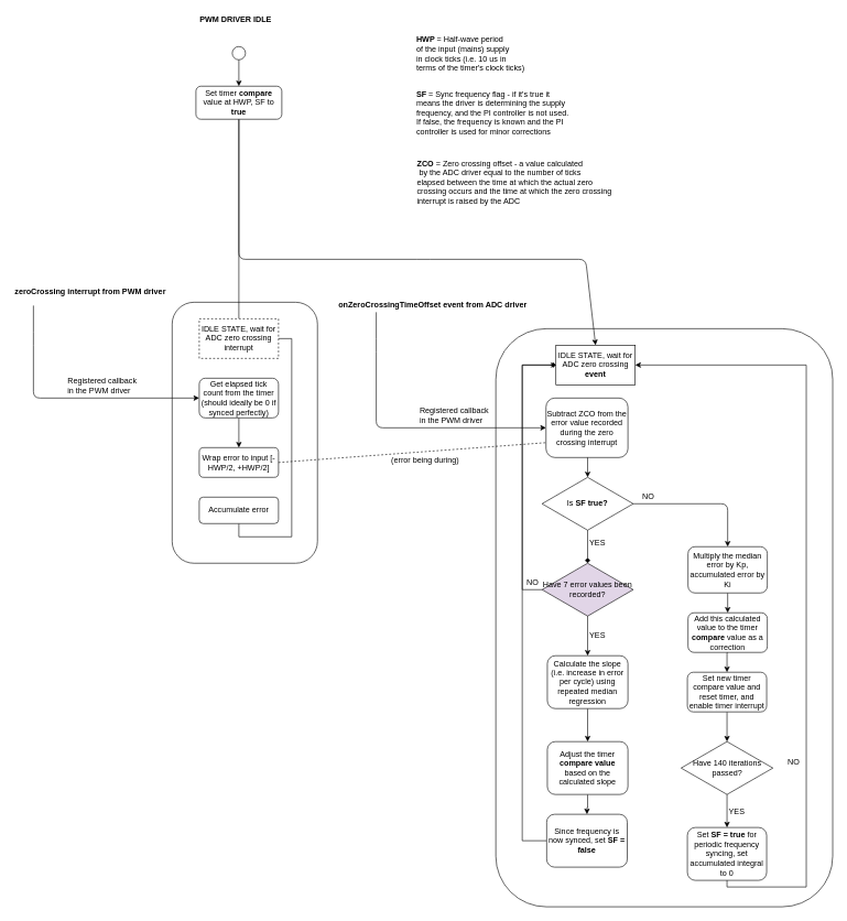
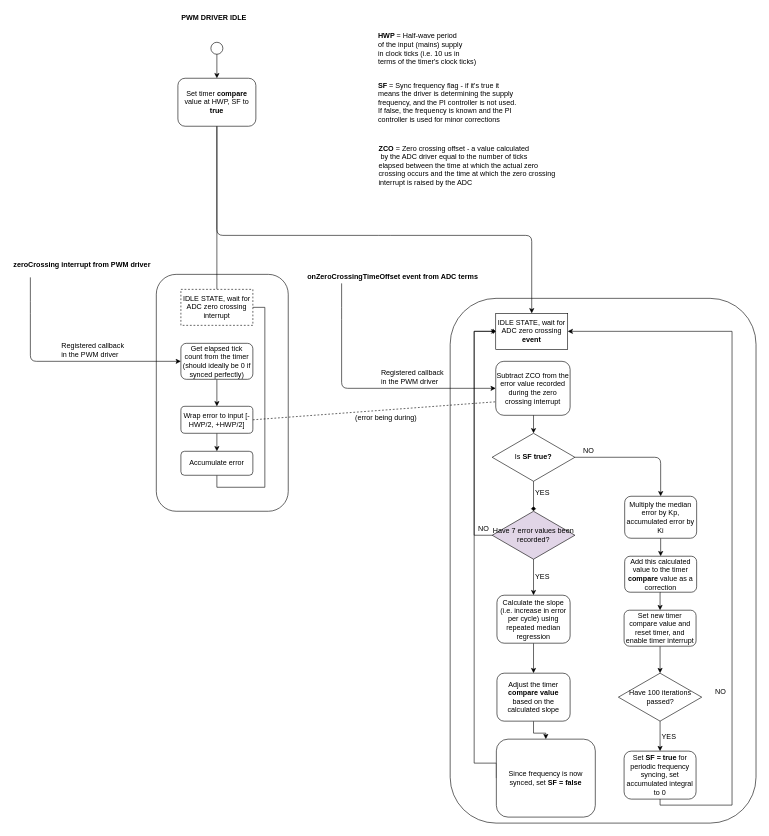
  <mxCell id="0" />
  <mxCell id="1" parent="0" />
  <mxCell id="2" value="" style="rounded=1;whiteSpace=wrap;html=1;" vertex="1" parent="1"><mxGeometry x="750" y="497" width="510" height="875" as="geometry" /></mxCell>
  <mxCell id="3" value="" style="rounded=1;whiteSpace=wrap;html=1;" parent="1" vertex="1"><mxGeometry x="260" y="457" width="220" height="395" as="geometry" /></mxCell>
  <mxCell id="4" value="" style="ellipse;whiteSpace=wrap;html=1;" parent="1" vertex="1"><mxGeometry x="351" y="70" width="20" height="20" as="geometry" /></mxCell>
  <mxCell id="5" value="" style="edgeStyle=orthogonalEdgeStyle;rounded=0;orthogonalLoop=1;jettySize=auto;html=1;entryX=0.5;entryY=0;entryDx=0;entryDy=0;endArrow=none;" parent="1" source="6" target="15" edge="1"><mxGeometry relative="1" as="geometry"><mxPoint x="500" y="281" as="targetPoint" /></mxGeometry></mxCell>
- <mxCell id="6" value="Set timer &lt;b&gt;compare&lt;/b&gt; value at HWP, SF to &lt;b&gt;true&lt;/b&gt;" style="rounded=1;whiteSpace=wrap;html=1;" parent="1" vertex="1"><mxGeometry x="296" y="130" width="130" height="50" as="geometry" /></mxCell>
+ <mxCell id="6" value="Set timer &lt;b&gt;compare&lt;/b&gt; value at HWP, SF to &lt;b&gt;true&lt;/b&gt;" style="rounded=1;whiteSpace=wrap;html=1;" parent="1" vertex="1"><mxGeometry x="296" y="130" width="130" height="80" as="geometry" /></mxCell>
  <mxCell id="7" value="" style="endArrow=classic;html=1;exitX=0.5;exitY=1;exitDx=0;exitDy=0;entryX=0.5;entryY=0;entryDx=0;entryDy=0;" parent="1" source="4" target="6" edge="1"><mxGeometry width="50" height="50" relative="1" as="geometry"><mxPoint x="296" y="480" as="sourcePoint" /><mxPoint x="346" y="430" as="targetPoint" /></mxGeometry></mxCell>
  <mxCell id="8" value="" style="edgeStyle=orthogonalEdgeStyle;rounded=0;orthogonalLoop=1;jettySize=auto;html=1;" parent="1" source="9" target="11" edge="1"><mxGeometry relative="1" as="geometry" /></mxCell>
  <mxCell id="9" value="Get elapsed tick count from the timer (should ideally be 0 if synced perfectly)" style="rounded=1;whiteSpace=wrap;html=1;" parent="1" vertex="1"><mxGeometry x="301" y="572" width="120" height="60" as="geometry" /></mxCell>
+ <mxCell id="10" style="edgeStyle=orthogonalEdgeStyle;rounded=0;orthogonalLoop=1;jettySize=auto;html=1;exitX=0.5;exitY=1;exitDx=0;exitDy=0;entryX=0.5;entryY=0;entryDx=0;entryDy=0;" parent="1" source="11" target="19" edge="1"><mxGeometry relative="1" as="geometry" /></mxCell>
  <mxCell id="11" value="Wrap error to input [-HWP/2, +HWP/2]" style="rounded=1;whiteSpace=wrap;html=1;" parent="1" vertex="1"><mxGeometry x="301" y="677" width="120" height="45" as="geometry" /></mxCell>
  <mxCell id="12" value="&lt;b&gt;PWM DRIVER IDLE&lt;/b&gt;" style="text;html=1;resizable=0;points=[];autosize=1;align=left;verticalAlign=top;spacingTop=-4;" parent="1" vertex="1"><mxGeometry x="300" y="20" width="130" height="10" as="geometry" /></mxCell>
  <mxCell id="13" value="" style="endArrow=classic;html=1;entryX=0;entryY=0.5;entryDx=0;entryDy=0;" parent="1" target="9" edge="1"><mxGeometry width="50" height="50" relative="1" as="geometry"><mxPoint x="50" y="462" as="sourcePoint" /><mxPoint x="280" y="592" as="targetPoint" /><Array as="points"><mxPoint x="50" y="512" /><mxPoint x="50" y="602" /></Array></mxGeometry></mxCell>
  <mxCell id="14" value="&lt;b&gt;zeroCrossing interrupt from PWM driver&lt;/b&gt;" style="text;html=1;resizable=0;points=[];autosize=1;align=left;verticalAlign=top;spacingTop=-4;" parent="1" vertex="1"><mxGeometry x="20" y="432" width="240" height="10" as="geometry" /></mxCell>
  <mxCell id="15" value="IDLE STATE, wait for ADC zero crossing interrupt" style="rounded=0;whiteSpace=wrap;html=1;dashed=1;" parent="1" vertex="1"><mxGeometry x="301" y="482" width="120" height="60" as="geometry" /></mxCell>
  <mxCell id="16" value="Registered callback &lt;br&gt;in the PWM driver" style="text;html=1;resizable=0;points=[];autosize=1;align=left;verticalAlign=top;spacingTop=-4;" parent="1" vertex="1"><mxGeometry x="100" y="567" width="120" height="30" as="geometry" /></mxCell>
  <mxCell id="17" value="&lt;b&gt;HWP &lt;/b&gt;= Half-wave period &lt;br&gt;of the input (mains) supply&lt;br&gt;in clock ticks (i.e. 10 us in&amp;nbsp;&lt;br&gt;terms of the timer's clock ticks)" style="text;html=1;resizable=0;points=[];autosize=1;align=left;verticalAlign=top;spacingTop=-4;" parent="1" vertex="1"><mxGeometry x="628" y="50" width="180" height="50" as="geometry" /></mxCell>
  <mxCell id="18" style="edgeStyle=orthogonalEdgeStyle;rounded=0;orthogonalLoop=1;jettySize=auto;html=1;exitX=0.5;exitY=1;exitDx=0;exitDy=0;entryX=1;entryY=0.5;entryDx=0;entryDy=0;endArrow=none;" edge="1" parent="1" source="19" target="15"><mxGeometry relative="1" as="geometry"><Array as="points"><mxPoint x="361" y="812" /><mxPoint x="441" y="812" /><mxPoint x="441" y="512" /></Array></mxGeometry></mxCell>
  <mxCell id="19" value="Accumulate error" style="rounded=1;whiteSpace=wrap;html=1;" parent="1" vertex="1"><mxGeometry x="301" y="752" width="120" height="40" as="geometry" /></mxCell>
  <mxCell id="20" value="&lt;b&gt;SF&lt;/b&gt; = Sync frequency flag - if it's true it&lt;br&gt;means the driver is determining the supply&lt;br&gt;frequency, and the PI controller is not used.&lt;br&gt;If false, the frequency is known and the PI&lt;br&gt;controller is used for minor corrections" style="text;html=1;resizable=0;points=[];autosize=1;align=left;verticalAlign=top;spacingTop=-4;" vertex="1" parent="1"><mxGeometry x="628" y="132" width="250" height="70" as="geometry" /></mxCell>
  <mxCell id="21" value="" style="endArrow=classic;html=1;entryX=0;entryY=0.5;entryDx=0;entryDy=0;" edge="1" parent="1" target="27"><mxGeometry width="50" height="50" relative="1" as="geometry"><mxPoint x="569" y="472" as="sourcePoint" /><mxPoint x="820" y="612" as="targetPoint" /><Array as="points"><mxPoint x="569" y="522" /><mxPoint x="569" y="647" /></Array></mxGeometry></mxCell>
- <mxCell id="22" value="&lt;span style=&quot;font-size: 12px&quot;&gt;&lt;b&gt;onZeroCrossingTimeOffset event&amp;nbsp;&lt;/b&gt;&lt;/span&gt;&lt;b&gt;from ADC driver&lt;/b&gt;" style="text;html=1;resizable=0;points=[];autosize=1;align=left;verticalAlign=top;spacingTop=-4;" vertex="1" parent="1"><mxGeometry x="510" y="452" width="300" height="10" as="geometry" /></mxCell>
+ <mxCell id="22" value="&lt;span style=&quot;font-size: 12px&quot;&gt;&lt;b&gt;onZeroCrossingTimeOffset event&amp;nbsp;&lt;/b&gt;&lt;/span&gt;&lt;b&gt;from ADC terms&lt;/b&gt;" style="text;html=1;resizable=0;points=[];autosize=1;align=left;verticalAlign=top;spacingTop=-4;" vertex="1" parent="1"><mxGeometry x="510" y="452" width="300" height="10" as="geometry" /></mxCell>
  <mxCell id="23" value="Registered callback &lt;br&gt;in the PWM driver" style="text;html=1;resizable=0;points=[];autosize=1;align=left;verticalAlign=top;spacingTop=-4;" vertex="1" parent="1"><mxGeometry x="633" y="612" width="120" height="30" as="geometry" /></mxCell>
- <mxCell id="24" value="IDLE STATE, wait for ADC zero crossing &lt;b&gt;event&lt;/b&gt;" style="rounded=0;whiteSpace=wrap;html=1;" vertex="1" parent="1"><mxGeometry x="841" y="522" width="120" height="60" as="geometry" /></mxCell>
+ <mxCell id="24" value="IDLE STATE, wait for ADC zero crossing &lt;b&gt;event&lt;/b&gt;" style="rounded=0;whiteSpace=wrap;html=1;" vertex="1" parent="1"><mxGeometry x="826" y="522" width="120" height="60" as="geometry" /></mxCell>
  <mxCell id="25" value="" style="endArrow=classic;html=1;entryX=0.5;entryY=0;entryDx=0;entryDy=0;exitX=0.5;exitY=1;exitDx=0;exitDy=0;" edge="1" parent="1" source="6" target="24"><mxGeometry width="50" height="50" relative="1" as="geometry"><mxPoint x="366" y="732" as="sourcePoint" /><mxPoint x="40" y="1212" as="targetPoint" /><Array as="points"><mxPoint x="361" y="392" /><mxPoint x="640" y="392" /><mxPoint x="886" y="392" /></Array></mxGeometry></mxCell>
  <mxCell id="26" style="edgeStyle=orthogonalEdgeStyle;rounded=0;orthogonalLoop=1;jettySize=auto;html=1;exitX=0.5;exitY=1;exitDx=0;exitDy=0;entryX=0.5;entryY=0;entryDx=0;entryDy=0;" edge="1" parent="1" source="27" target="29"><mxGeometry relative="1" as="geometry" /></mxCell>
  <mxCell id="27" value="Subtract ZCO from the error value recorded during the zero crossing interrupt" style="rounded=1;whiteSpace=wrap;html=1;" vertex="1" parent="1"><mxGeometry x="826" y="602" width="124" height="90" as="geometry" /></mxCell>
  <mxCell id="28" value="&lt;b&gt;ZCO &lt;/b&gt;= Zero crossing offset - a value calculated&lt;br&gt;&amp;nbsp;by the ADC driver equal to the number of ticks&lt;br&gt;elapsed between the time at which the actual zero&lt;br&gt;crossing occurs and the time at which the zero crossing&lt;br&gt;interrupt is raised by the ADC" style="text;html=1;resizable=0;points=[];autosize=1;align=left;verticalAlign=top;spacingTop=-4;" vertex="1" parent="1"><mxGeometry x="629" y="237" width="310" height="70" as="geometry" /></mxCell>
  <mxCell id="29" value="Is &lt;b&gt;SF true?&lt;/b&gt;" style="rhombus;whiteSpace=wrap;html=1;" vertex="1" parent="1"><mxGeometry x="820" y="722" width="138" height="80" as="geometry" /></mxCell>
  <mxCell id="30" value="Have 7 error values been recorded?" style="rhombus;whiteSpace=wrap;html=1;fillColor=#e1d5e7;" vertex="1" parent="1"><mxGeometry x="820" y="852" width="138" height="80" as="geometry" /></mxCell>
  <mxCell id="31" value="" style="group" vertex="1" connectable="0" parent="1"><mxGeometry x="790" y="552" width="35" height="340" as="geometry" /></mxCell>
  <mxCell id="32" style="edgeStyle=orthogonalEdgeStyle;rounded=0;orthogonalLoop=1;jettySize=auto;html=1;exitX=0;exitY=0.5;exitDx=0;exitDy=0;entryX=0;entryY=0.5;entryDx=0;entryDy=0;endArrow=open;" edge="1" parent="31" source="30" target="24"><mxGeometry relative="1" as="geometry"><Array as="points"><mxPoint y="340" /><mxPoint /></Array></mxGeometry></mxCell>
  <mxCell id="33" value="NO" style="text;html=1;resizable=0;points=[];autosize=1;align=left;verticalAlign=top;spacingTop=-4;" vertex="1" parent="31"><mxGeometry x="5" y="320" width="30" height="10" as="geometry" /></mxCell>
  <mxCell id="34" value="" style="edgeStyle=orthogonalEdgeStyle;rounded=0;orthogonalLoop=1;jettySize=auto;html=1;" edge="1" parent="1" source="35" target="37"><mxGeometry relative="1" as="geometry" /></mxCell>
  <mxCell id="35" value="Calculate the slope (i.e. increase in error per cycle) using repeated median regression" style="rounded=1;whiteSpace=wrap;html=1;" vertex="1" parent="1"><mxGeometry x="828" y="992" width="122" height="80" as="geometry" /></mxCell>
  <mxCell id="36" value="" style="edgeStyle=orthogonalEdgeStyle;rounded=0;orthogonalLoop=1;jettySize=auto;html=1;" edge="1" parent="1" source="37" target="39"><mxGeometry relative="1" as="geometry" /></mxCell>
  <mxCell id="37" value="Adjust the timer &lt;b&gt;compare value &lt;/b&gt;based on the calculated slope" style="rounded=1;whiteSpace=wrap;html=1;" vertex="1" parent="1"><mxGeometry x="828" y="1122" width="122" height="80" as="geometry" /></mxCell>
  <mxCell id="38" style="edgeStyle=orthogonalEdgeStyle;rounded=0;orthogonalLoop=1;jettySize=auto;html=1;exitX=0;exitY=0.5;exitDx=0;exitDy=0;entryX=0;entryY=0.5;entryDx=0;entryDy=0;endArrow=diamond;" edge="1" parent="1" source="39" target="24"><mxGeometry relative="1" as="geometry"><Array as="points"><mxPoint x="790" y="1272" /><mxPoint x="790" y="552" /></Array></mxGeometry></mxCell>
- <mxCell id="39" value="Since frequency is now synced, set &lt;b&gt;SF = false&lt;/b&gt;" style="rounded=1;whiteSpace=wrap;html=1;" vertex="1" parent="1"><mxGeometry x="827" y="1232" width="122" height="80" as="geometry" /></mxCell>
+ <mxCell id="39" value="Since frequency is now synced, set &lt;b&gt;SF = false&lt;/b&gt;" style="rounded=1;whiteSpace=wrap;html=1;" vertex="1" parent="1"><mxGeometry x="827" y="1232" width="165" height="130" as="geometry" /></mxCell>
  <mxCell id="40" value="" style="group" vertex="1" connectable="0" parent="1"><mxGeometry x="890" y="812" width="40" height="10" as="geometry" /></mxCell>
  <mxCell id="41" style="edgeStyle=orthogonalEdgeStyle;rounded=0;orthogonalLoop=1;jettySize=auto;html=1;exitX=0.5;exitY=1;exitDx=0;exitDy=0;endArrow=diamond;" edge="1" parent="40" source="29" target="30"><mxGeometry relative="1" as="geometry" /></mxCell>
  <mxCell id="42" value="YES" style="text;html=1;resizable=0;points=[];autosize=1;align=left;verticalAlign=top;spacingTop=-4;" vertex="1" parent="40"><mxGeometry width="40" height="10" as="geometry" /></mxCell>
  <mxCell id="43" value="" style="group" vertex="1" connectable="0" parent="1"><mxGeometry x="890" y="951" width="40" height="10" as="geometry" /></mxCell>
  <mxCell id="44" style="edgeStyle=orthogonalEdgeStyle;rounded=0;orthogonalLoop=1;jettySize=auto;html=1;exitX=0.5;exitY=1;exitDx=0;exitDy=0;entryX=0.5;entryY=0;entryDx=0;entryDy=0;" edge="1" parent="43" source="30" target="35"><mxGeometry relative="1" as="geometry" /></mxCell>
  <mxCell id="45" value="YES" style="text;html=1;resizable=0;points=[];autosize=1;align=left;verticalAlign=top;spacingTop=-4;" vertex="1" parent="43"><mxGeometry width="40" height="10" as="geometry" /></mxCell>
  <mxCell id="46" value="" style="group" vertex="1" connectable="0" parent="1"><mxGeometry x="590" y="687" width="140" height="10" as="geometry" /></mxCell>
  <mxCell id="47" value="" style="endArrow=none;dashed=1;html=1;entryX=0;entryY=0.75;entryDx=0;entryDy=0;exitX=1;exitY=0.5;exitDx=0;exitDy=0;" edge="1" parent="46" source="11" target="27"><mxGeometry width="50" height="50" relative="1" as="geometry"><mxPoint x="-570" y="275" as="sourcePoint" /><mxPoint x="-520" y="225" as="targetPoint" /></mxGeometry></mxCell>
  <mxCell id="48" value="(error being during)" style="text;html=1;resizable=0;points=[];autosize=1;align=left;verticalAlign=top;spacingTop=-4;" vertex="1" parent="46"><mxGeometry width="140" height="10" as="geometry" /></mxCell>
  <mxCell id="49" style="edgeStyle=orthogonalEdgeStyle;rounded=0;orthogonalLoop=1;jettySize=auto;html=1;exitX=0.5;exitY=1;exitDx=0;exitDy=0;entryX=0.5;entryY=0;entryDx=0;entryDy=0;" edge="1" parent="1" source="50" target="52"><mxGeometry relative="1" as="geometry" /></mxCell>
  <mxCell id="50" value="Multiply the median error by Kp, accumulated error by Ki" style="rounded=1;whiteSpace=wrap;html=1;" vertex="1" parent="1"><mxGeometry x="1041" y="827" width="120" height="70" as="geometry" /></mxCell>
  <mxCell id="51" style="edgeStyle=orthogonalEdgeStyle;rounded=0;orthogonalLoop=1;jettySize=auto;html=1;exitX=0.5;exitY=1;exitDx=0;exitDy=0;entryX=0.5;entryY=0;entryDx=0;entryDy=0;" edge="1" parent="1" source="52" target="54"><mxGeometry relative="1" as="geometry" /></mxCell>
  <mxCell id="52" value="Add this calculated value to the timer &lt;b&gt;compare &lt;/b&gt;value as a correction" style="rounded=1;whiteSpace=wrap;html=1;" vertex="1" parent="1"><mxGeometry x="1041" y="927" width="120" height="60" as="geometry" /></mxCell>
  <mxCell id="53" style="edgeStyle=orthogonalEdgeStyle;rounded=0;orthogonalLoop=1;jettySize=auto;html=1;exitX=0.5;exitY=1;exitDx=0;exitDy=0;entryX=0.5;entryY=0;entryDx=0;entryDy=0;" edge="1" parent="1" source="54" target="58"><mxGeometry relative="1" as="geometry" /></mxCell>
  <mxCell id="54" value="Set new timer compare value and reset timer, and enable timer interrupt" style="rounded=1;whiteSpace=wrap;html=1;" vertex="1" parent="1"><mxGeometry x="1040" y="1017" width="120" height="60" as="geometry" /></mxCell>
  <mxCell id="55" value="" style="group" vertex="1" connectable="0" parent="1"><mxGeometry x="970" y="742" width="131" height="20" as="geometry" /></mxCell>
  <mxCell id="56" value="" style="endArrow=classic;html=1;entryX=0.5;entryY=0;entryDx=0;entryDy=0;exitX=1;exitY=0.5;exitDx=0;exitDy=0;" edge="1" parent="55" source="29" target="50"><mxGeometry width="50" height="50" relative="1" as="geometry"><mxPoint x="-950" y="690" as="sourcePoint" /><mxPoint x="-900" y="640" as="targetPoint" /><Array as="points"><mxPoint x="131" y="20" /></Array></mxGeometry></mxCell>
  <mxCell id="57" value="NO" style="text;html=1;resizable=0;points=[];autosize=1;align=left;verticalAlign=top;spacingTop=-4;" vertex="1" parent="55"><mxGeometry width="30" height="10" as="geometry" /></mxCell>
- <mxCell id="58" value="Have 140 iterations passed?" style="rhombus;whiteSpace=wrap;html=1;rounded=0;" vertex="1" parent="1"><mxGeometry x="1030.5" y="1122" width="139" height="80" as="geometry" /></mxCell>
+ <mxCell id="58" value="Have 100 iterations passed?" style="rhombus;whiteSpace=wrap;html=1;rounded=0;" vertex="1" parent="1"><mxGeometry x="1030.5" y="1122" width="139" height="80" as="geometry" /></mxCell>
  <mxCell id="59" style="edgeStyle=orthogonalEdgeStyle;rounded=0;orthogonalLoop=1;jettySize=auto;html=1;exitX=0.5;exitY=1;exitDx=0;exitDy=0;entryX=1;entryY=0.5;entryDx=0;entryDy=0;" edge="1" parent="1" source="60" target="24"><mxGeometry relative="1" as="geometry"><Array as="points"><mxPoint x="1100" y="1342" /><mxPoint x="1220" y="1342" /><mxPoint x="1220" y="552" /></Array></mxGeometry></mxCell>
  <mxCell id="60" value="Set &lt;b&gt;SF = true &lt;/b&gt;for periodic frequency syncing, set accumulated integral to 0" style="rounded=1;whiteSpace=wrap;html=1;" vertex="1" parent="1"><mxGeometry x="1040" y="1252" width="120" height="80" as="geometry" /></mxCell>
  <mxCell id="61" value="" style="group" vertex="1" connectable="0" parent="1"><mxGeometry x="1190" y="552" width="30" height="780" as="geometry" /></mxCell>
  <mxCell id="62" value="NO" style="text;html=1;resizable=0;points=[];autosize=1;align=left;verticalAlign=top;spacingTop=-4;" vertex="1" parent="61"><mxGeometry y="591" width="30" height="10" as="geometry" /></mxCell>
  <mxCell id="63" value="" style="group" vertex="1" connectable="0" parent="1"><mxGeometry x="1101" y="1218" width="40" height="10" as="geometry" /></mxCell>
  <mxCell id="64" style="edgeStyle=orthogonalEdgeStyle;rounded=0;orthogonalLoop=1;jettySize=auto;html=1;exitX=0.5;exitY=1;exitDx=0;exitDy=0;entryX=0.5;entryY=0;entryDx=0;entryDy=0;" edge="1" parent="63" source="58" target="60"><mxGeometry relative="1" as="geometry" /></mxCell>
  <mxCell id="65" value="YES" style="text;html=1;resizable=0;points=[];autosize=1;align=left;verticalAlign=top;spacingTop=-4;" vertex="1" parent="63"><mxGeometry width="40" height="10" as="geometry" /></mxCell>
